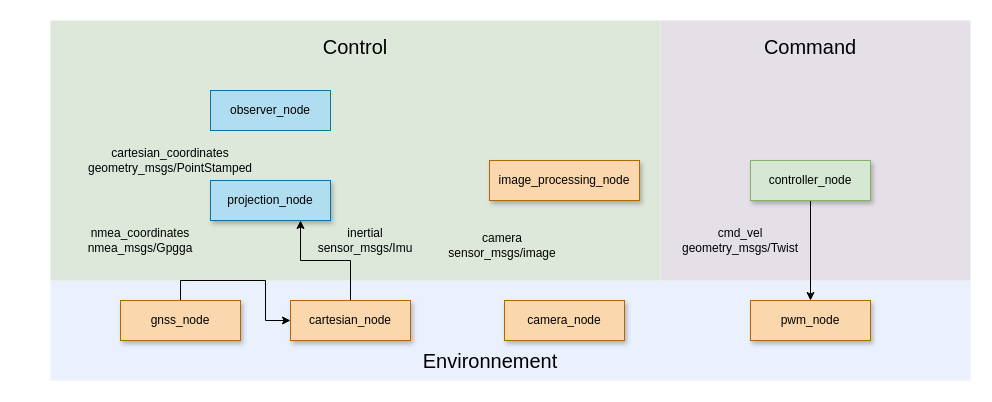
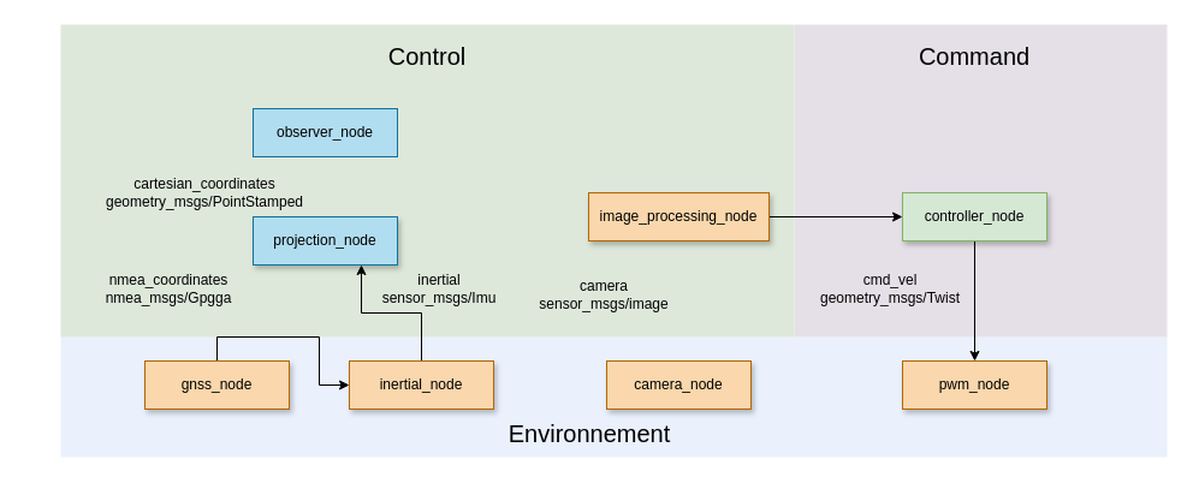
  <mxCell id="0" />
  <mxCell id="1" parent="0" />
  <mxCell id="2" value="" style="rounded=0;whiteSpace=wrap;html=1;fillColor=#EAF1FC;strokeColor=none;gradientColor=none;" parent="1" vertex="1"><mxGeometry x="50" y="280" width="920" height="100" as="geometry" /></mxCell>
  <mxCell id="3" value="" style="rounded=0;whiteSpace=wrap;html=1;fillColor=#E5E0E7;strokeColor=none;" parent="1" vertex="1"><mxGeometry x="660" y="20" width="310" height="260" as="geometry" /></mxCell>
  <mxCell id="4" value="" style="rounded=0;whiteSpace=wrap;html=1;fillColor=#DDE8DA;strokeColor=none;" parent="1" vertex="1"><mxGeometry x="50" y="20" width="610" height="260" as="geometry" /></mxCell>
  <mxCell id="5" style="edgeStyle=orthogonalEdgeStyle;rounded=0;orthogonalLoop=1;jettySize=auto;html=1;exitX=0.5;exitY=0;exitDx=0;exitDy=0;entryX=0.75;entryY=1;entryDx=0;entryDy=0;" edge="1" parent="1" source="6" target="9"><mxGeometry relative="1" as="geometry" /></mxCell>
- <mxCell id="6" value="cartesian_node" style="rounded=0;whiteSpace=wrap;html=1;fillColor=#fad7ac;strokeColor=#b46504;shadow=1;" parent="1" vertex="1"><mxGeometry x="290" y="300" width="120" height="40" as="geometry" /></mxCell>
+ <mxCell id="6" value="inertial_node" style="rounded=0;whiteSpace=wrap;html=1;fillColor=#fad7ac;strokeColor=#b46504;shadow=1;" parent="1" vertex="1"><mxGeometry x="290" y="300" width="120" height="40" as="geometry" /></mxCell>
  <mxCell id="7" style="edgeStyle=orthogonalEdgeStyle;rounded=0;orthogonalLoop=1;jettySize=auto;html=1;exitX=0.5;exitY=0;exitDx=0;exitDy=0;" edge="1" parent="1" source="8" target="6"><mxGeometry relative="1" as="geometry" /></mxCell>
  <mxCell id="8" value="gnss_node" style="rounded=0;whiteSpace=wrap;html=1;fillColor=#fad7ac;strokeColor=#b46504;shadow=1;" parent="1" vertex="1"><mxGeometry x="120" y="300" width="120" height="40" as="geometry" /></mxCell>
  <mxCell id="9" value="projection_node" style="rounded=0;whiteSpace=wrap;html=1;fillColor=#b1ddf0;strokeColor=#10739e;shadow=1;" parent="1" vertex="1"><mxGeometry y="180" width="120" height="40" as="geometry" x="210" /></mxCell>
  <mxCell id="10" value="observer_node" style="rounded=0;whiteSpace=wrap;html=1;fillColor=#b1ddf0;strokeColor=#10739e;" parent="1" vertex="1"><mxGeometry y="90" width="120" height="40" as="geometry" x="210" /></mxCell>
  <mxCell id="11" style="edgeStyle=orthogonalEdgeStyle;rounded=0;orthogonalLoop=1;jettySize=auto;html=1;exitX=0.5;exitY=1;exitDx=0;exitDy=0;" edge="1" parent="1" source="12" target="19"><mxGeometry relative="1" as="geometry" /></mxCell>
  <mxCell id="12" value="controller_node" style="rounded=0;whiteSpace=wrap;html=1;fillColor=#d5e8d4;strokeColor=#82b366;shadow=1;" parent="1" vertex="1"><mxGeometry x="750" y="160" width="120" height="40" as="geometry" /></mxCell>
  <mxCell id="13" value="&lt;font style=&quot;font-size: 20px&quot;&gt;Control&lt;/font&gt;" style="text;html=1;strokeColor=none;fillColor=none;align=center;verticalAlign=middle;whiteSpace=wrap;rounded=0;" parent="1" vertex="1"><mxGeometry x="335" y="36" width="40" height="20" as="geometry" /></mxCell>
  <mxCell id="14" value="&lt;font style=&quot;font-size: 20px&quot;&gt;Command&lt;br&gt;&lt;/font&gt;" style="text;html=1;strokeColor=none;fillColor=none;align=center;verticalAlign=middle;whiteSpace=wrap;rounded=0;" parent="1" vertex="1"><mxGeometry x="790" y="36" width="40" height="20" as="geometry" /></mxCell>
  <mxCell id="15" value="&lt;font style=&quot;font-size: 20px&quot;&gt;Environnement&lt;/font&gt;" style="text;html=1;strokeColor=none;fillColor=none;align=center;verticalAlign=middle;whiteSpace=wrap;rounded=0;" parent="1" vertex="1"><mxGeometry x="470" y="350" width="40" height="20" as="geometry" /></mxCell>
  <mxCell id="16" value="cmd_vel&lt;br&gt;geometry_msgs/Twist" style="text;html=1;strokeColor=none;fillColor=none;align=center;verticalAlign=middle;whiteSpace=wrap;rounded=0;" parent="1" vertex="1"><mxGeometry x="720" y="230" width="40" height="20" as="geometry" /></mxCell>
  <mxCell id="17" value="nmea_coordinates&lt;br&gt;nmea_msgs/Gpgga" style="text;html=1;strokeColor=none;fillColor=none;align=center;verticalAlign=middle;whiteSpace=wrap;rounded=0;" parent="1" vertex="1"><mxGeometry x="35" y="230" width="210" height="20" as="geometry" /></mxCell>
  <mxCell id="18" value="cartesian_coordinates&lt;br&gt;geometry_msgs/PointStamped" style="text;html=1;strokeColor=none;fillColor=none;align=center;verticalAlign=middle;whiteSpace=wrap;rounded=0;" parent="1" vertex="1"><mxGeometry x="20" y="150" width="300" height="20" as="geometry" /></mxCell>
  <mxCell id="19" value="pwm_node" style="rounded=0;whiteSpace=wrap;html=1;fillColor=#fad7ac;strokeColor=#b46504;shadow=1;" parent="1" vertex="1"><mxGeometry x="750" y="300" width="120" height="40" as="geometry" /></mxCell>
  <mxCell id="20" value="camera_node" style="rounded=0;whiteSpace=wrap;html=1;fillColor=#fad7ac;strokeColor=#b46504;shadow=1;" parent="1" vertex="1"><mxGeometry x="504" y="300" width="120" height="40" as="geometry" /></mxCell>
+ <mxCell id="21" style="edgeStyle=orthogonalEdgeStyle;rounded=0;orthogonalLoop=1;jettySize=auto;html=1;exitX=1;exitY=0.5;exitDx=0;exitDy=0;entryX=0;entryY=0.5;entryDx=0;entryDy=0;" edge="1" parent="1" source="22" target="12"><mxGeometry relative="1" as="geometry" /></mxCell>
  <mxCell id="22" value="image_processing_node" style="rounded=0;whiteSpace=wrap;html=1;fillColor=#fad7ac;strokeColor=#b46504;shadow=1;" vertex="1" parent="1"><mxGeometry x="489" y="160" width="150" height="40" as="geometry" /></mxCell>
  <mxCell id="23" style="edgeStyle=orthogonalEdgeStyle;rounded=0;orthogonalLoop=1;jettySize=auto;html=1;exitX=0.5;exitY=1;exitDx=0;exitDy=0;" edge="1" parent="1" source="16" target="16"><mxGeometry relative="1" as="geometry" /></mxCell>
  <mxCell id="24" value="camera&lt;br&gt;sensor_msgs/image" style="text;html=1;strokeColor=none;fillColor=none;align=center;verticalAlign=middle;whiteSpace=wrap;rounded=0;" vertex="1" parent="1"><mxGeometry x="434" y="235" width="136" height="20" as="geometry" /></mxCell>
  <mxCell id="25" value="inertial&lt;br&gt;sensor_msgs/Imu" style="text;html=1;strokeColor=none;fillColor=none;align=center;verticalAlign=middle;whiteSpace=wrap;rounded=0;" vertex="1" parent="1"><mxGeometry x="260" y="230" width="210" height="20" as="geometry" /></mxCell>
